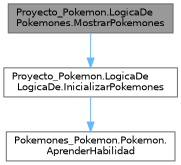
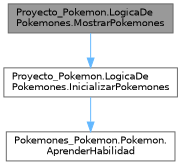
  digraph {
    rankdir=TB
    node [color=grey40 fillcolor=white fontname=Helvetica fontsize=10 shape=box style=filled]
    edge [color=steelblue1 fontname=Helvetica fontsize=10 labelfontname=Helvetica labelfontsize=10 style=solid]
    n1 [color=gray40 fillcolor=grey60 fontcolor=black height=0.2 label="Proyecto_Pokemon.LogicaDe\lPokemones.MostrarPokemones" width=0.4]
-   n2 [height=0.2 label="Proyecto_Pokemon.LogicaDe\lLogicaDe.InicializarPokemones" width=0.4]
+   n2 [height=0.2 label="Proyecto_Pokemon.LogicaDe\lPokemones.InicializarPokemones" width=0.4]
    n3 [height=0.2 label="Pokemones_Pokemon.Pokemon.\lAprenderHabilidad" width=0.4]
    n1 -> n2
    n2 -> n3
  }
